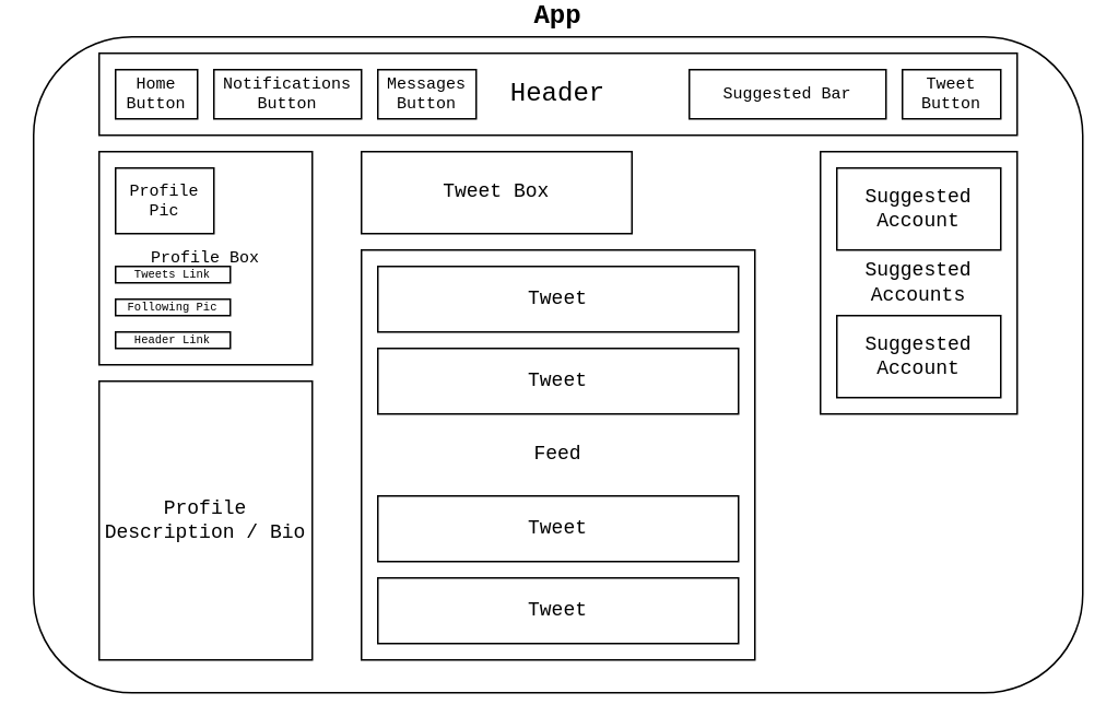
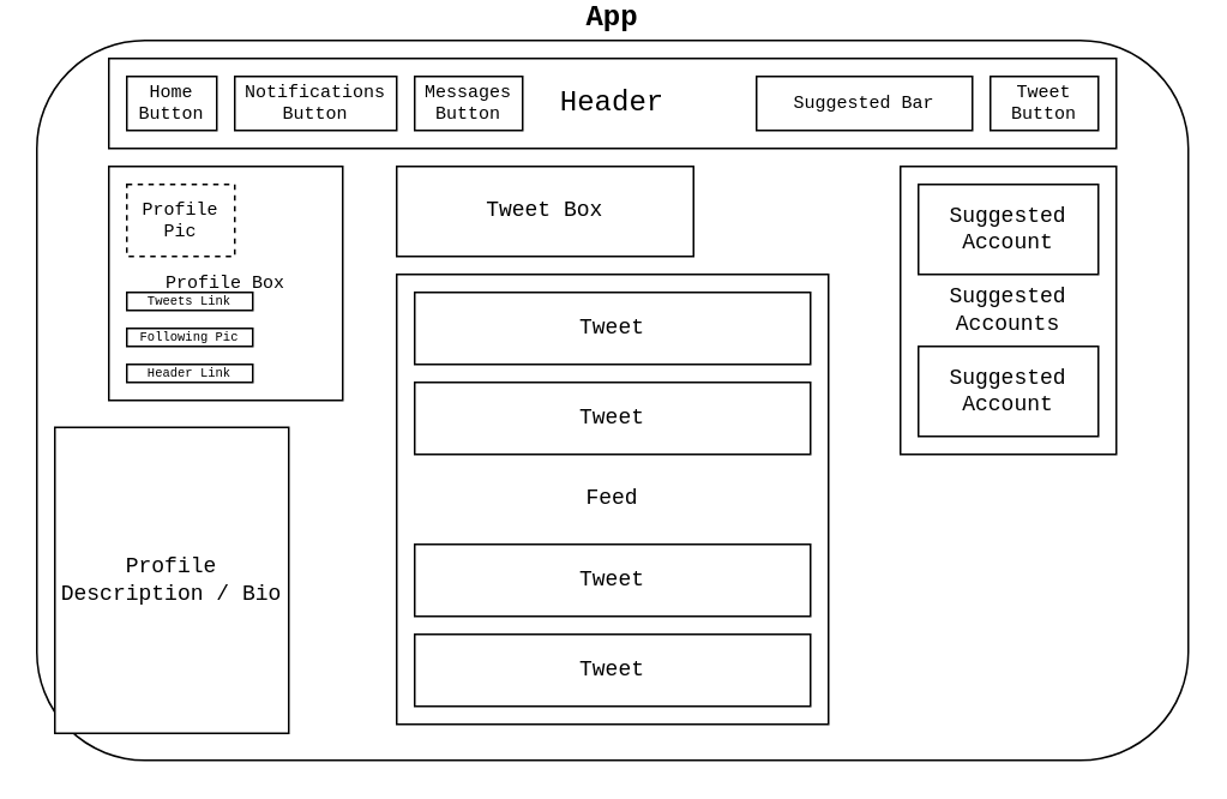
  <mxCell id="0" />
  <mxCell id="1" parent="0" />
  <mxCell id="2" value="App" style="rounded=1;whiteSpace=wrap;html=1;fontFamily=Courier New;labelPosition=center;verticalLabelPosition=top;align=center;verticalAlign=bottom;fontStyle=1;fontSize=16;" vertex="1" parent="1"><mxGeometry x="20" y="20" width="640" height="400" as="geometry" /></mxCell>
  <mxCell id="3" value="Header" style="rounded=0;whiteSpace=wrap;html=1;fontFamily=Courier New;fontSize=16;" vertex="1" parent="1"><mxGeometry x="60" y="30" width="560" height="50" as="geometry" /></mxCell>
  <mxCell id="4" value="Home Button" style="rounded=0;whiteSpace=wrap;html=1;fontFamily=Courier New;fontSize=10;" vertex="1" parent="1"><mxGeometry x="70" y="40" width="50" height="30" as="geometry" /></mxCell>
  <mxCell id="5" value="Notifications Button" style="rounded=0;whiteSpace=wrap;html=1;fontFamily=Courier New;fontSize=10;" vertex="1" parent="1"><mxGeometry x="130" y="40" width="90" height="30" as="geometry" /></mxCell>
  <mxCell id="6" value="Messages Button" style="rounded=0;whiteSpace=wrap;html=1;fontFamily=Courier New;fontSize=10;" vertex="1" parent="1"><mxGeometry x="230" y="40" width="60" height="30" as="geometry" /></mxCell>
  <mxCell id="7" value="Suggested Bar" style="rounded=0;whiteSpace=wrap;html=1;fontFamily=Courier New;fontSize=10;" vertex="1" parent="1"><mxGeometry x="420" y="40" width="120" height="30" as="geometry" /></mxCell>
  <mxCell id="8" value="Tweet Button" style="rounded=0;whiteSpace=wrap;html=1;fontFamily=Courier New;fontSize=10;" vertex="1" parent="1"><mxGeometry x="550" y="40" width="60" height="30" as="geometry" /></mxCell>
  <mxCell id="9" value="Profile Box" style="whiteSpace=wrap;html=1;aspect=fixed;fontFamily=Courier New;fontSize=10;" vertex="1" parent="1"><mxGeometry x="60" y="90" width="130" height="130" as="geometry" /></mxCell>
- <mxCell id="10" value="Profile Pic" style="rounded=0;whiteSpace=wrap;html=1;fontFamily=Courier New;fontSize=10;" vertex="1" parent="1"><mxGeometry x="70" y="100" width="60" height="40" as="geometry" /></mxCell>
+ <mxCell id="10" value="Profile Pic" style="rounded=0;whiteSpace=wrap;html=1;fontFamily=Courier New;fontSize=10;dashed=1;" vertex="1" parent="1"><mxGeometry x="70" y="100" width="60" height="40" as="geometry" /></mxCell>
  <mxCell id="11" value="Tweets Link" style="rounded=0;whiteSpace=wrap;html=1;fontFamily=Courier New;fontSize=7;" vertex="1" parent="1"><mxGeometry x="70" y="160" width="70" height="10" as="geometry" /></mxCell>
  <mxCell id="12" value="Following Pic&lt;br&gt;" style="rounded=0;whiteSpace=wrap;html=1;fontFamily=Courier New;fontSize=7;" vertex="1" parent="1"><mxGeometry x="70" y="180" width="70" height="10" as="geometry" /></mxCell>
  <mxCell id="13" value="Header Link" style="rounded=0;whiteSpace=wrap;html=1;fontFamily=Courier New;fontSize=7;" vertex="1" parent="1"><mxGeometry x="70" y="200" width="70" height="10" as="geometry" /></mxCell>
- <mxCell id="14" value="Profile Description / Bio" style="rounded=0;whiteSpace=wrap;html=1;fontFamily=Courier New;fontSize=12;" vertex="1" parent="1"><mxGeometry x="60" y="230" width="130" height="170" as="geometry" /></mxCell>
+ <mxCell id="14" value="Profile Description / Bio" style="rounded=0;whiteSpace=wrap;html=1;fontFamily=Courier New;fontSize=12;" vertex="1" parent="1"><mxGeometry x="30" y="235" width="130" height="170" as="geometry" /></mxCell>
  <mxCell id="15" value="Tweet Box" style="rounded=0;whiteSpace=wrap;html=1;fontFamily=Courier New;fontSize=12;" vertex="1" parent="1"><mxGeometry x="220" y="90" width="165" height="50" as="geometry" /></mxCell>
  <mxCell id="16" value="Feed" style="rounded=0;whiteSpace=wrap;html=1;fontFamily=Courier New;fontSize=12;" vertex="1" parent="1"><mxGeometry x="220" y="150" width="240" height="250" as="geometry" /></mxCell>
  <mxCell id="17" value="Tweet" style="rounded=0;whiteSpace=wrap;html=1;fontFamily=Courier New;fontSize=12;" vertex="1" parent="1"><mxGeometry x="230" y="160" width="220" height="40" as="geometry" /></mxCell>
  <mxCell id="18" value="Tweet" style="rounded=0;whiteSpace=wrap;html=1;fontFamily=Courier New;fontSize=12;" vertex="1" parent="1"><mxGeometry x="230" y="210" width="220" height="40" as="geometry" /></mxCell>
  <mxCell id="19" value="Tweet" style="rounded=0;whiteSpace=wrap;html=1;fontFamily=Courier New;fontSize=12;" vertex="1" parent="1"><mxGeometry x="230" y="300" width="220" height="40" as="geometry" /></mxCell>
  <mxCell id="20" value="Tweet" style="rounded=0;whiteSpace=wrap;html=1;fontFamily=Courier New;fontSize=12;" vertex="1" parent="1"><mxGeometry x="230" y="350" width="220" height="40" as="geometry" /></mxCell>
  <mxCell id="21" value="Suggested Accounts" style="rounded=0;whiteSpace=wrap;html=1;fontFamily=Courier New;fontSize=12;" vertex="1" parent="1"><mxGeometry x="500" y="90" width="120" height="160" as="geometry" /></mxCell>
  <mxCell id="22" value="Suggested Account" style="rounded=0;whiteSpace=wrap;html=1;fontFamily=Courier New;fontSize=12;" vertex="1" parent="1"><mxGeometry x="510" y="100" width="100" height="50" as="geometry" /></mxCell>
  <mxCell id="23" value="Suggested Account" style="rounded=0;whiteSpace=wrap;html=1;fontFamily=Courier New;fontSize=12;" vertex="1" parent="1"><mxGeometry x="510" y="190" width="100" height="50" as="geometry" /></mxCell>
